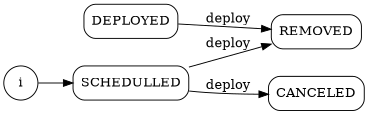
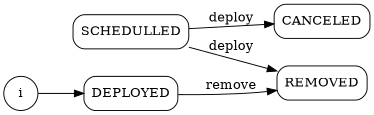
  digraph {
    rankdir=LR
    node [shape=Mrecord]
    SCHEDULLED
    CANCELED
    REMOVED
    DEPLOYED
    i [shape=circle]
    SCHEDULLED -> CANCELED [label=deploy]
    SCHEDULLED -> REMOVED [label=deploy]
-   DEPLOYED -> REMOVED [label=deploy]
-   i -> SCHEDULLED
+   DEPLOYED -> REMOVED [label=remove]
+   i -> DEPLOYED
  }
